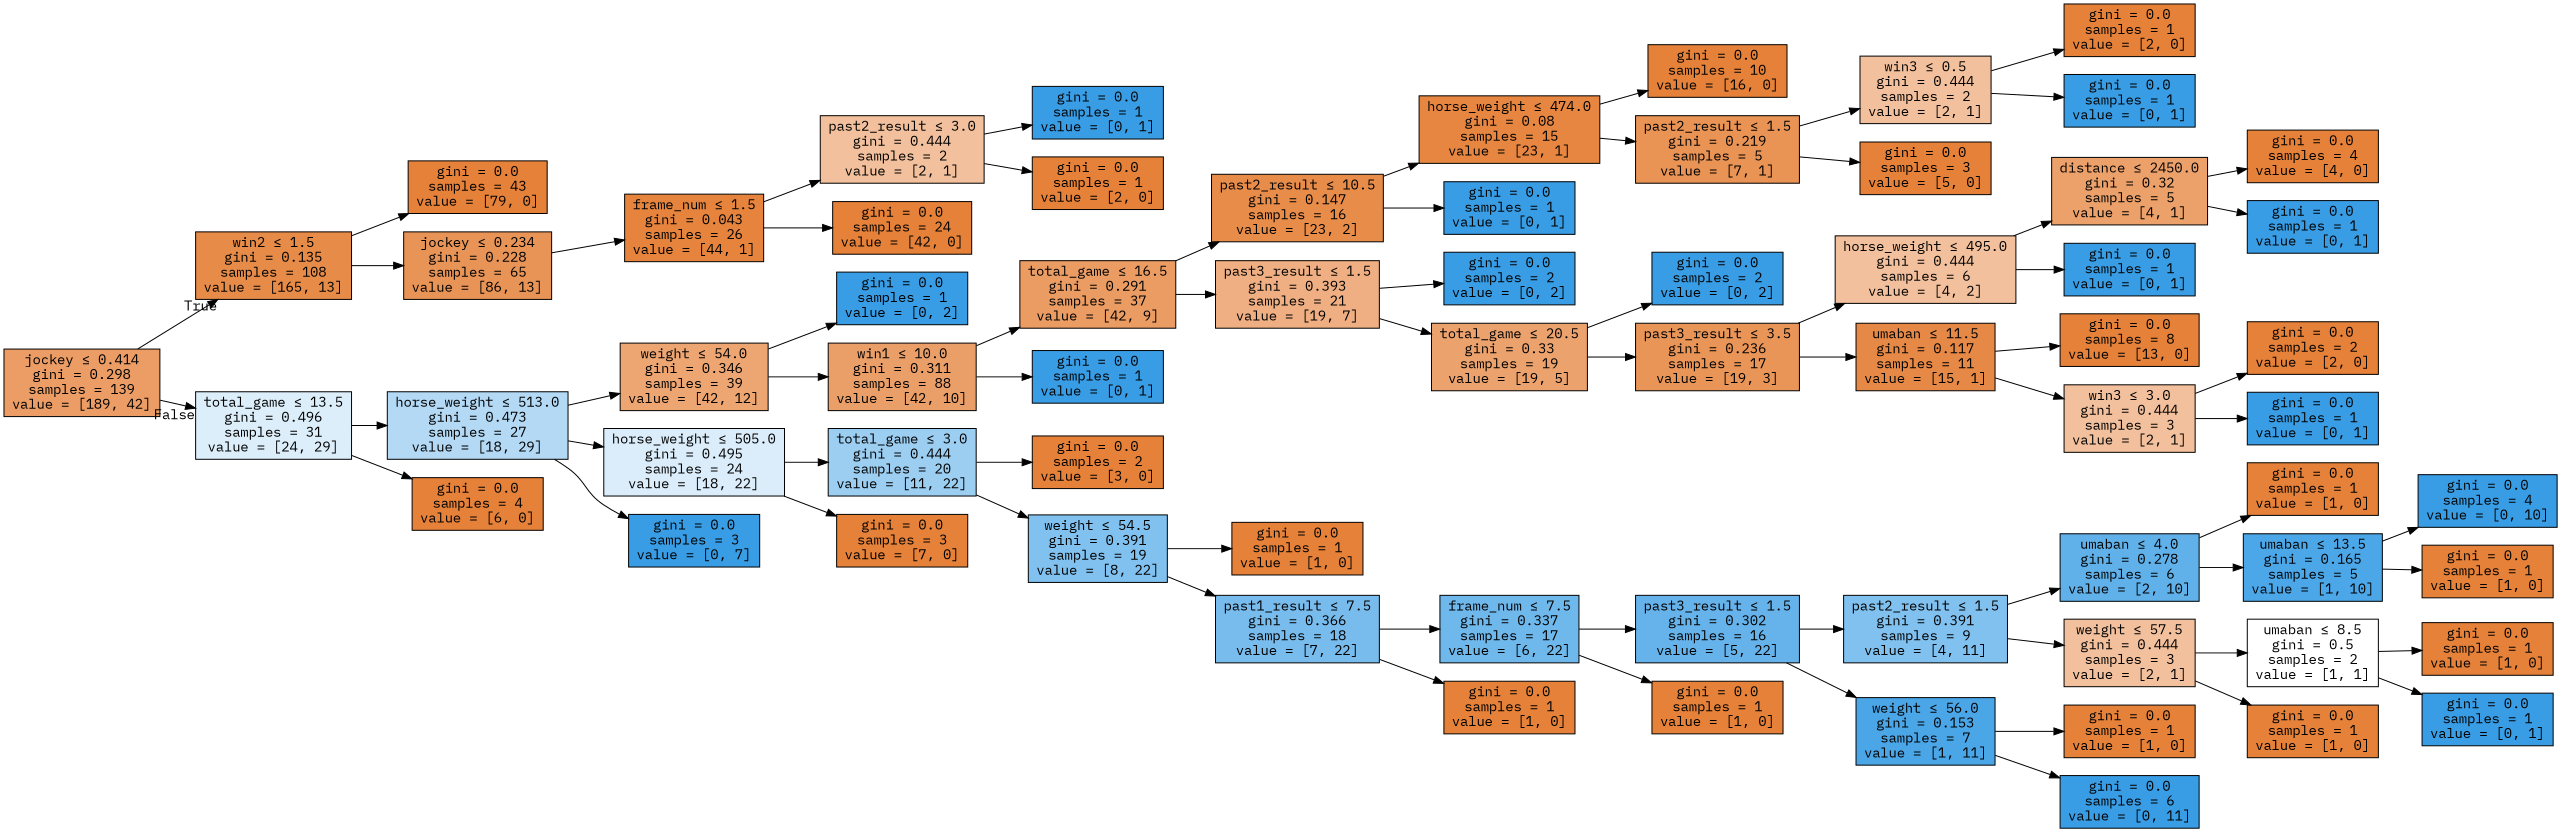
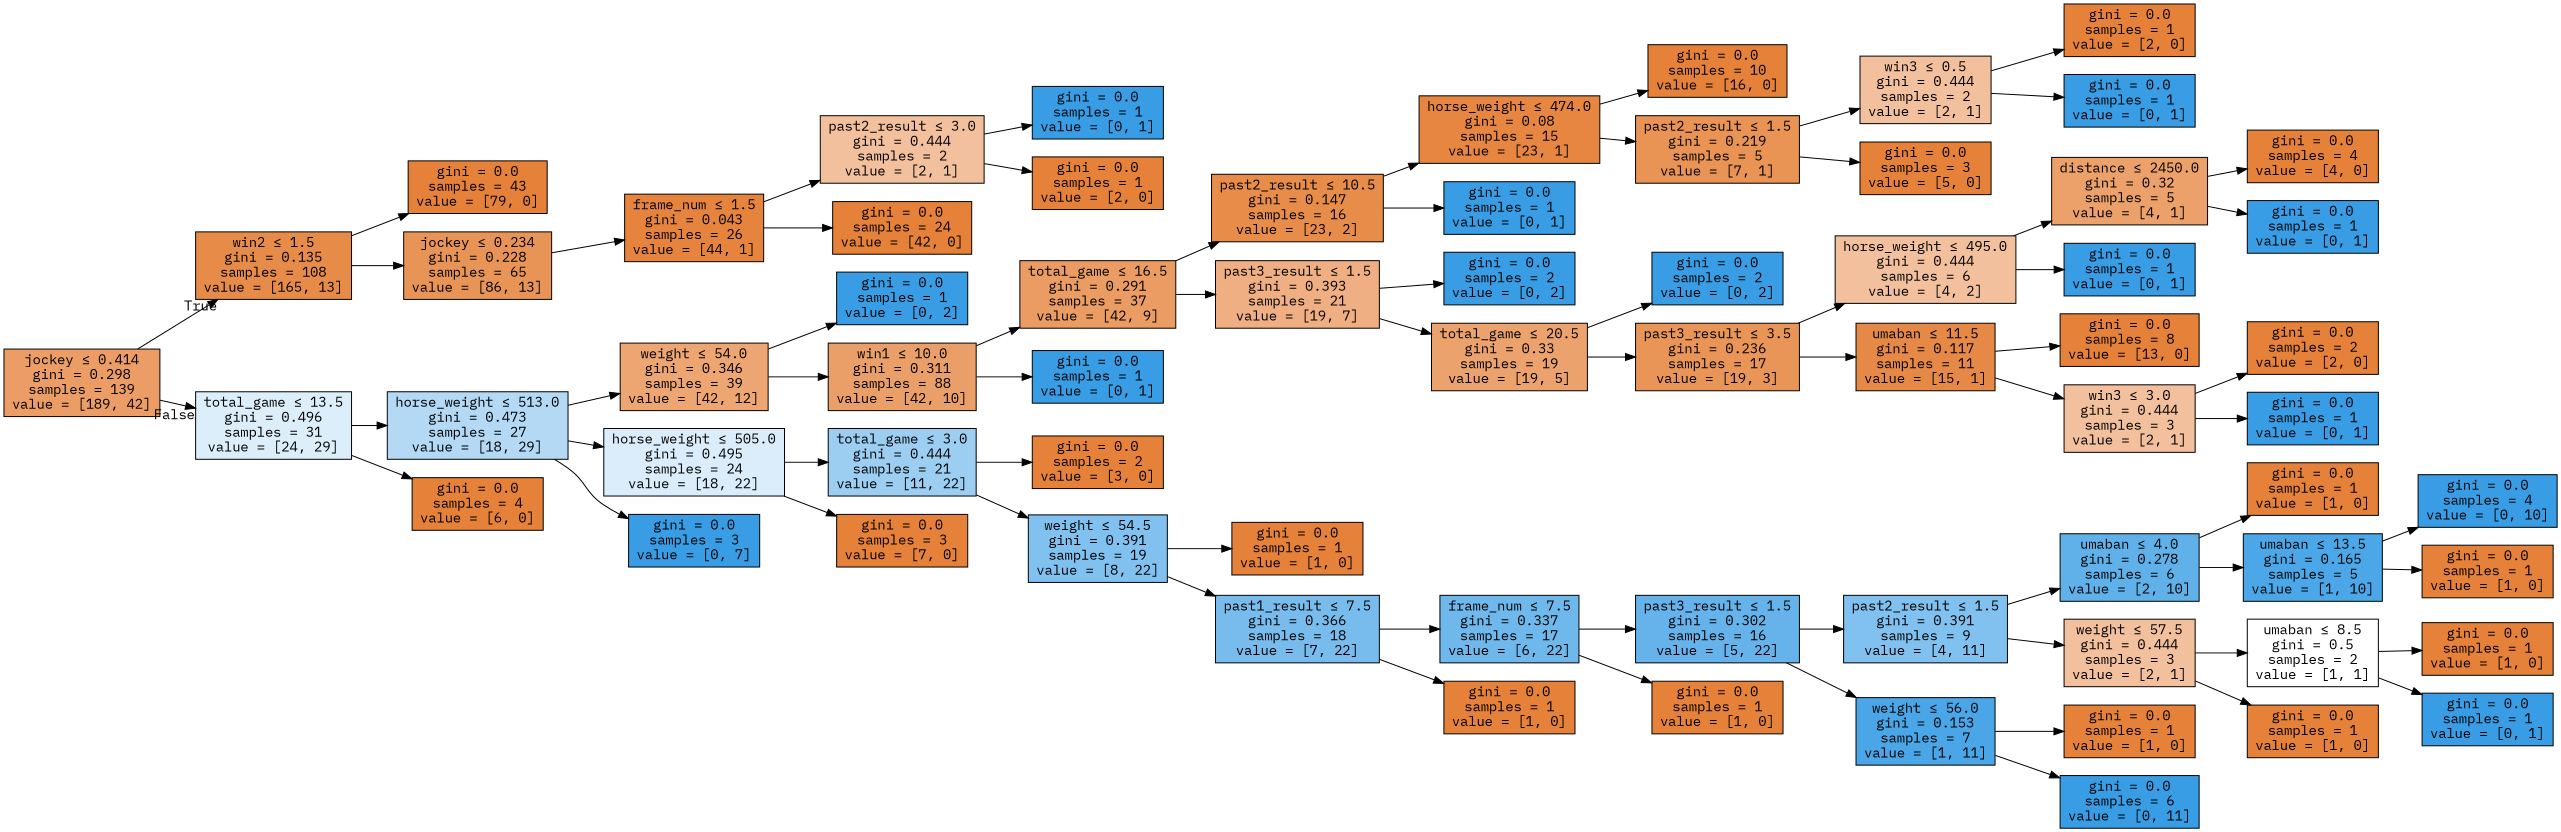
  digraph {
    fontname="IBM Plex Mono"
    rankdir=LR
    node [color=black fillcolor="#e58139ff" fontname="IBM Plex Mono" shape=box style=filled]
    edge [fontname="IBM Plex Mono"]
    n1 [fillcolor="#e58139c6" label=<jockey &le; 0.414<br/>gini = 0.298<br/>samples = 139<br/>value = [189, 42]>]
    n2 [fillcolor="#e58139eb" label=<win2 &le; 1.5<br/>gini = 0.135<br/>samples = 108<br/>value = [165, 13]>]
    n3 [fillcolor="#399de52c" label=<total_game &le; 13.5<br/>gini = 0.496<br/>samples = 31<br/>value = [24, 29]>]
    n4 [label=<gini = 0.0<br/>samples = 43<br/>value = [79, 0]>]
    n5 [fillcolor="#e58139d8" label=<jockey &le; 0.234<br/>gini = 0.228<br/>samples = 65<br/>value = [86, 13]>]
    n6 [fillcolor="#399de561" label=<horse_weight &le; 513.0<br/>gini = 0.473<br/>samples = 27<br/>value = [18, 29]>]
    n7 [label=<gini = 0.0<br/>samples = 4<br/>value = [6, 0]>]
    n8 [fillcolor="#e58139f9" label=<frame_num &le; 1.5<br/>gini = 0.043<br/>samples = 26<br/>value = [44, 1]>]
    n9 [fillcolor="#e581397f" label=<past2_result &le; 3.0<br/>gini = 0.444<br/>samples = 2<br/>value = [2, 1]>]
    n10 [label=<gini = 0.0<br/>samples = 24<br/>value = [42, 0]>]
    n11 [fillcolor="#e58139b6" label=<weight &le; 54.0<br/>gini = 0.346<br/>samples = 39<br/>value = [42, 12]>]
    n12 [fillcolor="#399de5ff" label=<gini = 0.0<br/>samples = 1<br/>value = [0, 2]>]
    n13 [fillcolor="#e58139c2" label=<win1 &le; 10.0<br/>gini = 0.311<br/>samples = 88<br/>value = [42, 10]>]
    n14 [fillcolor="#399de5ff" label=<gini = 0.0<br/>samples = 1<br/>value = [0, 1]>]
    n15 [label=<gini = 0.0<br/>samples = 1<br/>value = [2, 0]>]
    n16 [fillcolor="#e58139c8" label=<total_game &le; 16.5<br/>gini = 0.291<br/>samples = 37<br/>value = [42, 9]>]
    n17 [fillcolor="#399de5ff" label=<gini = 0.0<br/>samples = 1<br/>value = [0, 1]>]
    n18 [fillcolor="#e58139e9" label=<past2_result &le; 10.5<br/>gini = 0.147<br/>samples = 16<br/>value = [23, 2]>]
    n19 [fillcolor="#e58139a1" label=<past3_result &le; 1.5<br/>gini = 0.393<br/>samples = 21<br/>value = [19, 7]>]
    n20 [fillcolor="#e58139f4" label=<horse_weight &le; 474.0<br/>gini = 0.08<br/>samples = 15<br/>value = [23, 1]>]
    n21 [fillcolor="#399de5ff" label=<gini = 0.0<br/>samples = 1<br/>value = [0, 1]>]
    n22 [fillcolor="#399de5ff" label=<gini = 0.0<br/>samples = 2<br/>value = [0, 2]>]
    n23 [fillcolor="#e58139bc" label=<total_game &le; 20.5<br/>gini = 0.33<br/>samples = 19<br/>value = [19, 5]>]
    n24 [label=<gini = 0.0<br/>samples = 10<br/>value = [16, 0]>]
    n25 [fillcolor="#e58139db" label=<past2_result &le; 1.5<br/>gini = 0.219<br/>samples = 5<br/>value = [7, 1]>]
    n26 [fillcolor="#e581397f" label=<win3 &le; 0.5<br/>gini = 0.444<br/>samples = 2<br/>value = [2, 1]>]
    n27 [label=<gini = 0.0<br/>samples = 3<br/>value = [5, 0]>]
    n28 [label=<gini = 0.0<br/>samples = 1<br/>value = [2, 0]>]
    n29 [fillcolor="#399de5ff" label=<gini = 0.0<br/>samples = 1<br/>value = [0, 1]>]
    n30 [fillcolor="#399de5ff" label=<gini = 0.0<br/>samples = 2<br/>value = [0, 2]>]
    n31 [fillcolor="#e58139d7" label=<past3_result &le; 3.5<br/>gini = 0.236<br/>samples = 17<br/>value = [19, 3]>]
    n32 [fillcolor="#e581397f" label=<horse_weight &le; 495.0<br/>gini = 0.444<br/>samples = 6<br/>value = [4, 2]>]
    n33 [fillcolor="#e58139ee" label=<umaban &le; 11.5<br/>gini = 0.117<br/>samples = 11<br/>value = [15, 1]>]
    n34 [fillcolor="#e58139bf" label=<distance &le; 2450.0<br/>gini = 0.32<br/>samples = 5<br/>value = [4, 1]>]
    n35 [fillcolor="#399de5ff" label=<gini = 0.0<br/>samples = 1<br/>value = [0, 1]>]
    n36 [label=<gini = 0.0<br/>samples = 8<br/>value = [13, 0]>]
    n37 [fillcolor="#e581397f" label=<win3 &le; 3.0<br/>gini = 0.444<br/>samples = 3<br/>value = [2, 1]>]
    n38 [label=<gini = 0.0<br/>samples = 4<br/>value = [4, 0]>]
    n39 [fillcolor="#399de5ff" label=<gini = 0.0<br/>samples = 1<br/>value = [0, 1]>]
    n40 [label=<gini = 0.0<br/>samples = 2<br/>value = [2, 0]>]
    n41 [fillcolor="#399de5ff" label=<gini = 0.0<br/>samples = 1<br/>value = [0, 1]>]
    n42 [fillcolor="#399de52e" label=<horse_weight &le; 505.0<br/>gini = 0.495<br/>samples = 24<br/>value = [18, 22]>]
    n43 [fillcolor="#399de5ff" label=<gini = 0.0<br/>samples = 3<br/>value = [0, 7]>]
-   n44 [fillcolor="#399de57f" label=<total_game &le; 3.0<br/>gini = 0.444<br/>samples = 20<br/>value = [11, 22]>]
+   n44 [fillcolor="#399de57f" label=<total_game &le; 3.0<br/>gini = 0.444<br/>samples = 21<br/>value = [11, 22]>]
    n45 [label=<gini = 0.0<br/>samples = 3<br/>value = [7, 0]>]
    n46 [label=<gini = 0.0<br/>samples = 2<br/>value = [3, 0]>]
    n47 [fillcolor="#399de5a2" label=<weight &le; 54.5<br/>gini = 0.391<br/>samples = 19<br/>value = [8, 22]>]
    n48 [label=<gini = 0.0<br/>samples = 1<br/>value = [1, 0]>]
    n49 [fillcolor="#399de5ae" label=<past1_result &le; 7.5<br/>gini = 0.366<br/>samples = 18<br/>value = [7, 22]>]
    n50 [fillcolor="#399de5b9" label=<frame_num &le; 7.5<br/>gini = 0.337<br/>samples = 17<br/>value = [6, 22]>]
    n51 [label=<gini = 0.0<br/>samples = 1<br/>value = [1, 0]>]
    n52 [fillcolor="#399de5c5" label=<past3_result &le; 1.5<br/>gini = 0.302<br/>samples = 16<br/>value = [5, 22]>]
    n53 [label=<gini = 0.0<br/>samples = 1<br/>value = [1, 0]>]
    n54 [fillcolor="#399de5a2" label=<past2_result &le; 1.5<br/>gini = 0.391<br/>samples = 9<br/>value = [4, 11]>]
    n55 [fillcolor="#399de5e8" label=<weight &le; 56.0<br/>gini = 0.153<br/>samples = 7<br/>value = [1, 11]>]
    n56 [fillcolor="#399de5cc" label=<umaban &le; 4.0<br/>gini = 0.278<br/>samples = 6<br/>value = [2, 10]>]
    n57 [fillcolor="#e581397f" label=<weight &le; 57.5<br/>gini = 0.444<br/>samples = 3<br/>value = [2, 1]>]
    n58 [label=<gini = 0.0<br/>samples = 1<br/>value = [1, 0]>]
    n59 [fillcolor="#399de5ff" label=<gini = 0.0<br/>samples = 6<br/>value = [0, 11]>]
    n60 [label=<gini = 0.0<br/>samples = 1<br/>value = [1, 0]>]
    n61 [fillcolor="#399de5e6" label=<umaban &le; 13.5<br/>gini = 0.165<br/>samples = 5<br/>value = [1, 10]>]
    n62 [fillcolor="#e5813900" label=<umaban &le; 8.5<br/>gini = 0.5<br/>samples = 2<br/>value = [1, 1]>]
    n63 [label=<gini = 0.0<br/>samples = 1<br/>value = [1, 0]>]
    n64 [fillcolor="#399de5ff" label=<gini = 0.0<br/>samples = 4<br/>value = [0, 10]>]
    n65 [label=<gini = 0.0<br/>samples = 1<br/>value = [1, 0]>]
    n66 [label=<gini = 0.0<br/>samples = 1<br/>value = [1, 0]>]
    n67 [fillcolor="#399de5ff" label=<gini = 0.0<br/>samples = 1<br/>value = [0, 1]>]
    n1 -> n2 [headlabel=True labelangle=45 labeldistance=2.5]
    n1 -> n3 [headlabel=False labelangle=-45 labeldistance=2.5]
    n2 -> n4
    n2 -> n5
    n3 -> n6
    n3 -> n7
    n5 -> n8
    n6 -> n11
    n6 -> n42
    n6 -> n43
    n8 -> n9
    n8 -> n10
    n9 -> n14
    n9 -> n15
    n11 -> n12
    n11 -> n13
    n13 -> n16
    n13 -> n17
    n16 -> n18
    n16 -> n19
    n18 -> n20
    n18 -> n21
    n19 -> n22
    n19 -> n23
    n20 -> n24
    n20 -> n25
    n23 -> n30
    n23 -> n31
    n25 -> n26
    n25 -> n27
    n26 -> n28
    n26 -> n29
    n31 -> n32
    n31 -> n33
    n32 -> n34
    n32 -> n35
    n33 -> n36
    n33 -> n37
    n34 -> n38
    n34 -> n39
    n37 -> n40
    n37 -> n41
    n42 -> n44
    n42 -> n45
    n44 -> n46
    n44 -> n47
    n47 -> n48
    n47 -> n49
    n49 -> n50
    n49 -> n51
    n50 -> n52
    n50 -> n53
    n52 -> n54
    n52 -> n55
    n54 -> n56
    n54 -> n57
    n55 -> n58
    n55 -> n59
    n56 -> n60
    n56 -> n61
    n57 -> n62
    n57 -> n63
    n61 -> n64
    n61 -> n65
    n62 -> n66
    n62 -> n67
  }
